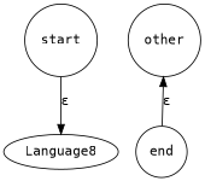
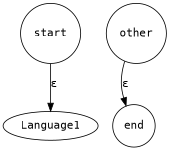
  digraph {
    fontname="DejaVu Sans Mono"
    node [fontname="DejaVu Sans Mono" shape=circle]
    edge [fontname="DejaVu Sans Mono"]
-   n1 [label=Language8 shape=""]
+   n1 [label=Language1 shape=""]
    start
    other
    end
    start -> n1 [label="ε"]
-   end -> other [label="ε"]
+   other -> end [label="ε"]
  }
